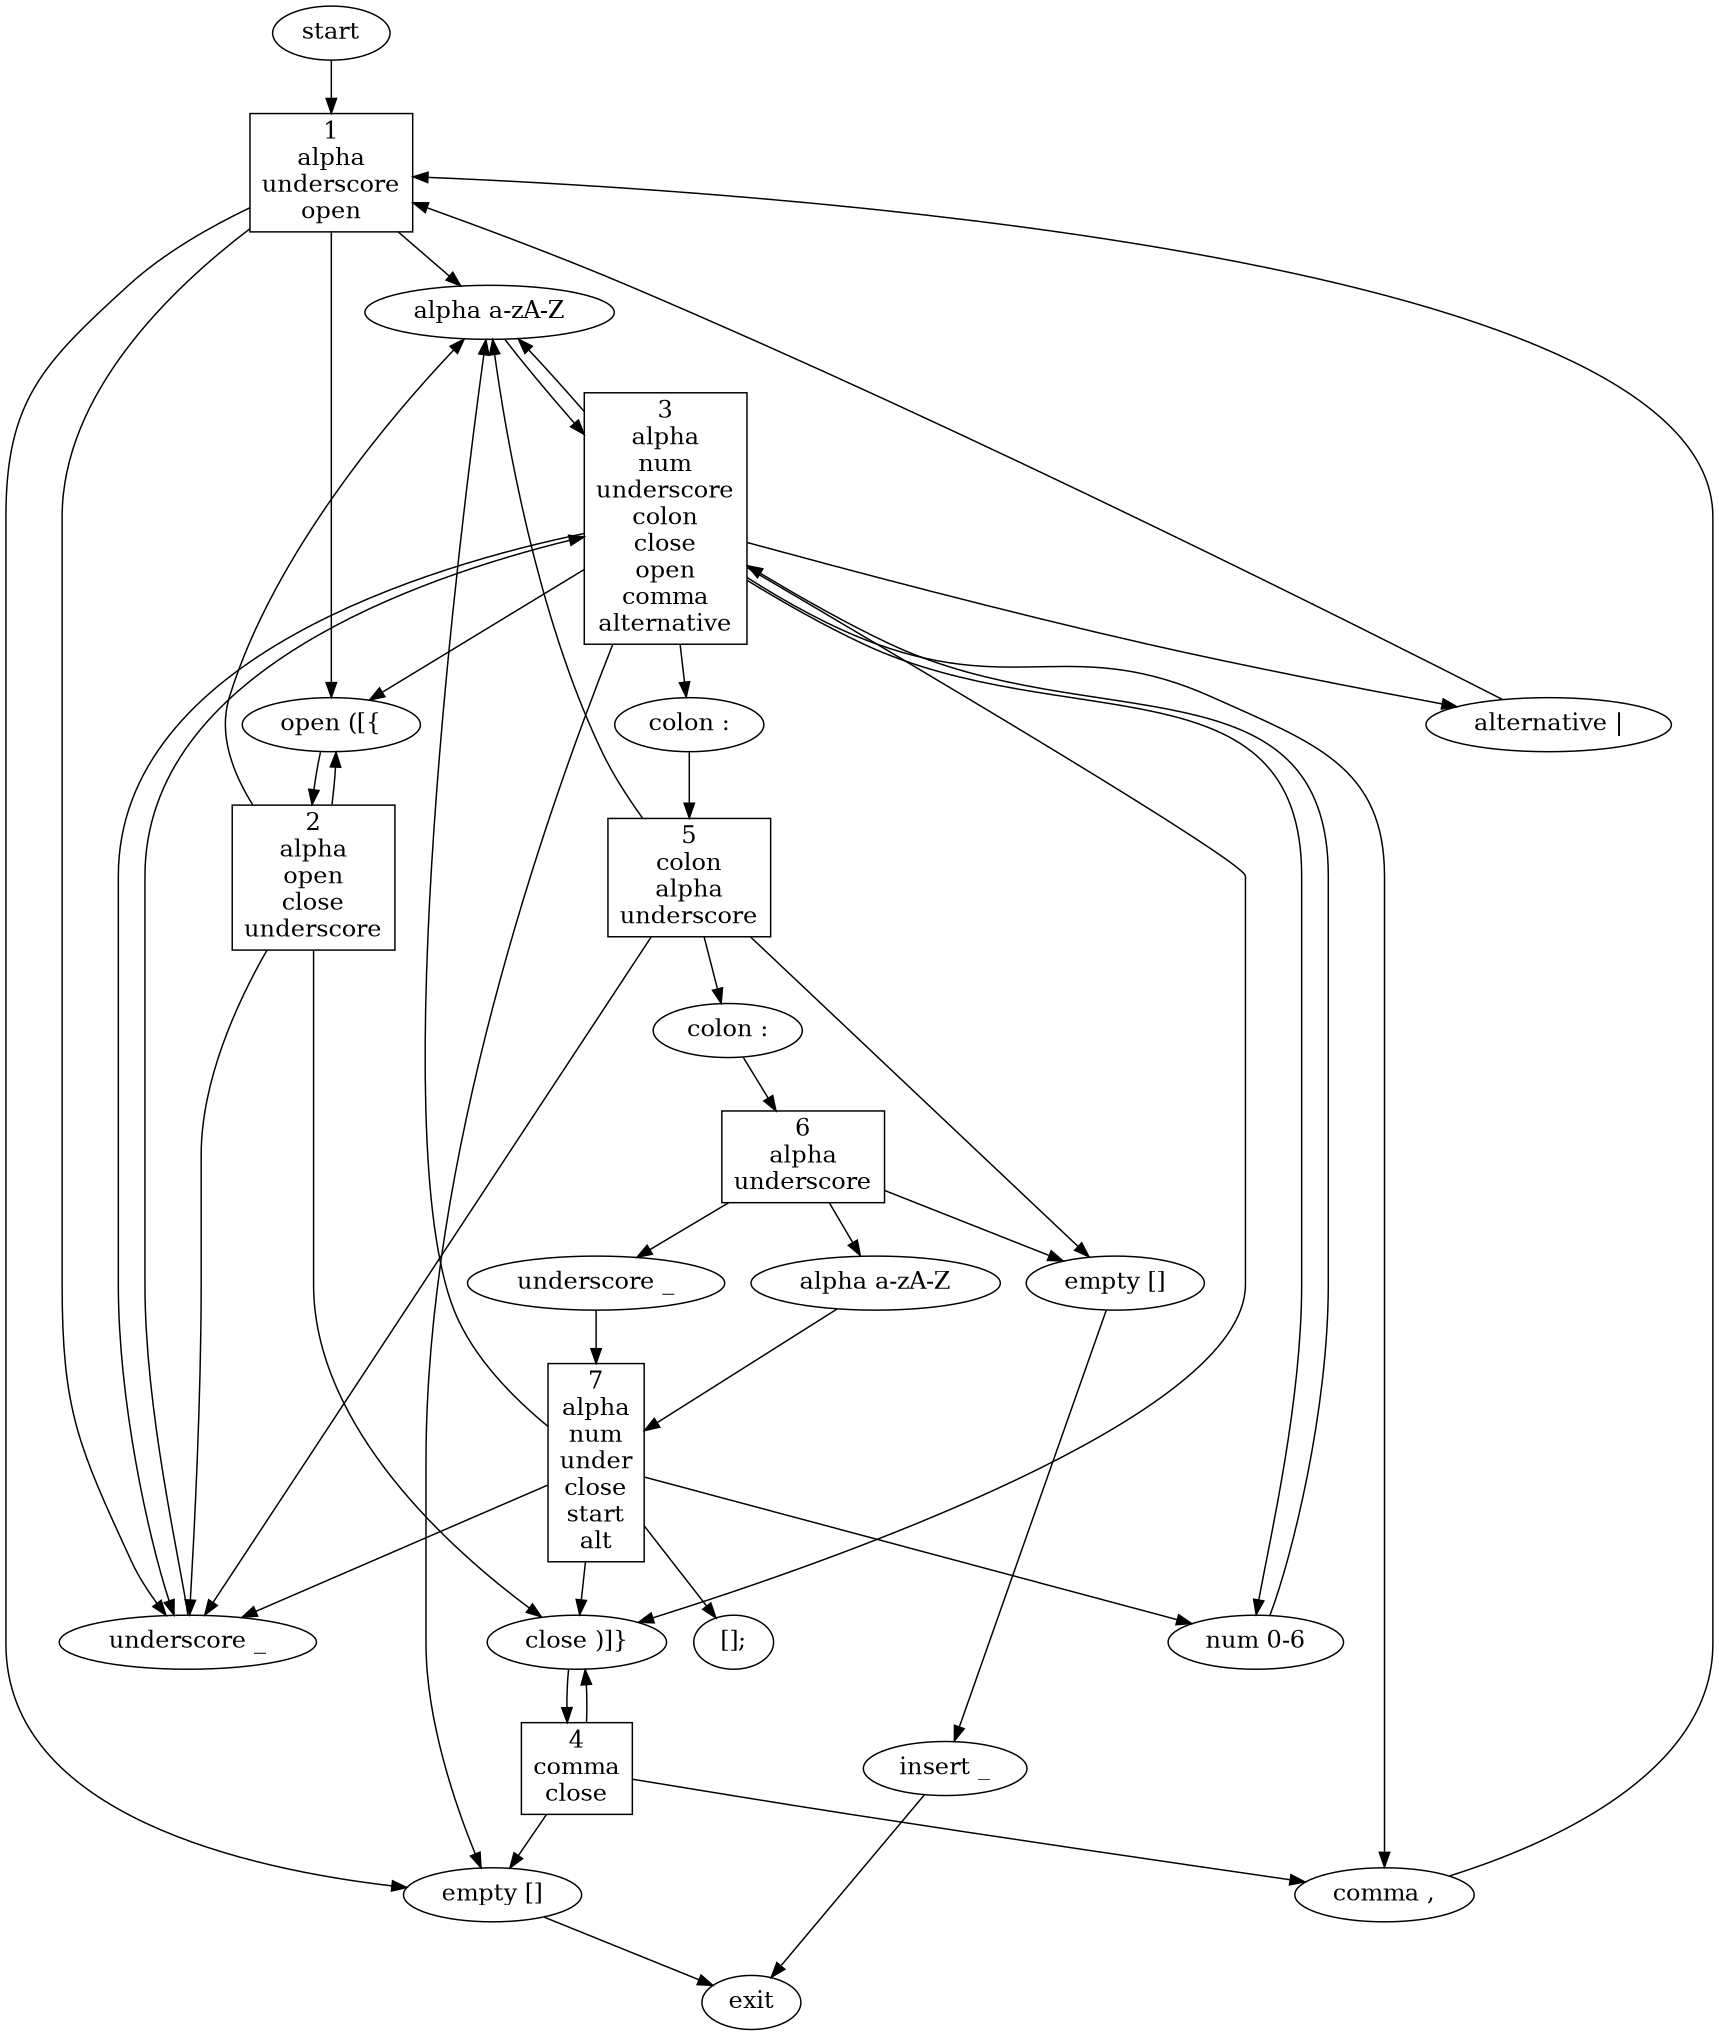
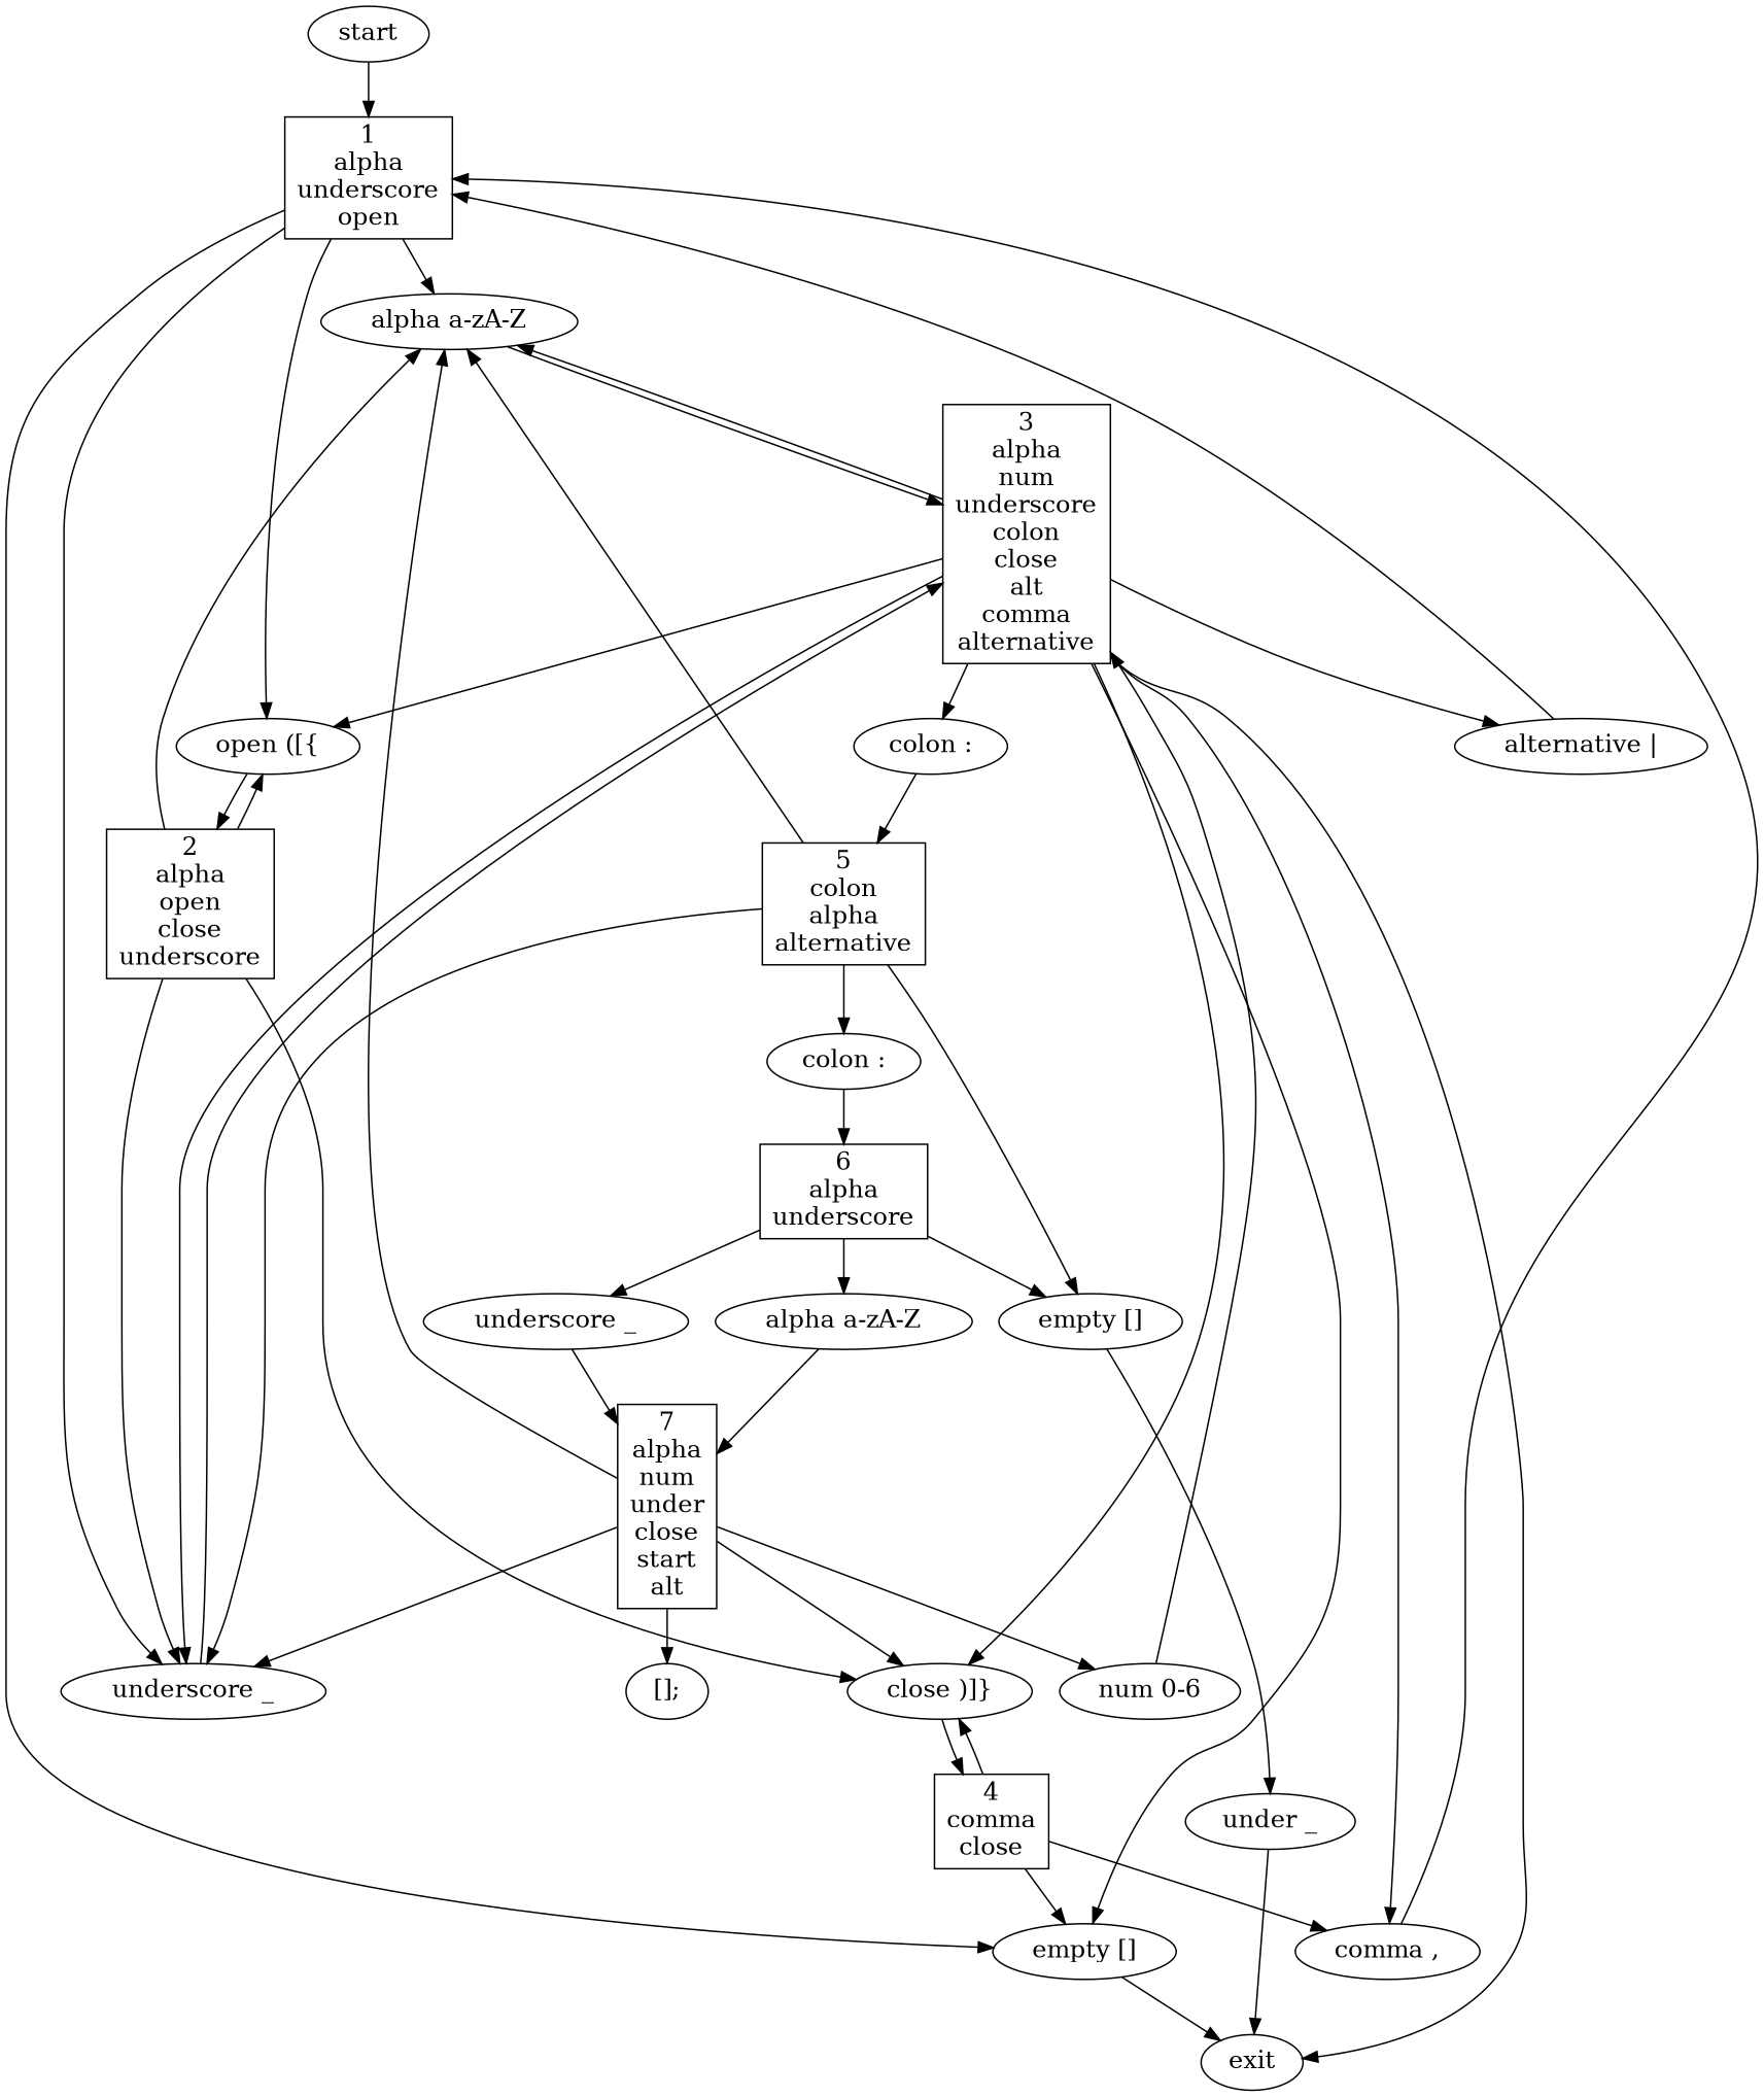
  digraph {
    node [fontsize=16]
    n1 [label=<1<br/>alpha<br/>underscore<br/>open> shape=rectangle]
    n2 [label="alpha a-zA-Z"]
    n3 [label="open ([{"]
    n4 [label="underscore _"]
    n5 [label="empty []"]
    start
-   n7 [label=<3<br/>alpha<br/>num<br/>underscore<br/>colon<br/>close<br/>open<br/>comma<br/>alternative> shape=rectangle]
+   n7 [label=<3<br/>alpha<br/>num<br/>underscore<br/>colon<br/>close<br/>alt<br/>comma<br/>alternative> shape=rectangle]
    n8 [label=<2<br/>alpha<br/>open<br/>close<br/>underscore> shape=rectangle]
    exit
    n10 [label="close )]}"]
    n11 [label="comma ,"]
    n12 [label="num 0-6"]
    n13 [label="colon :"]
    n14 [label="alternative |"]
    n15 [label="alpha a-zA-Z"]
    n16 [label=<7<br/>alpha<br/>num<br/>under<br/>close<br/>start<br/>alt<br/>> shape=rectangle]
    "[];"
    n18 [label=<4<br/>comma<br/>close> shape=rectangle]
    n19 [label="underscore _"]
-   n20 [label=<5<br/>colon<br/>alpha<br/>underscore> shape=rectangle]
+   n20 [label=<5<br/>colon<br/>alpha<br/>alternative> shape=rectangle]
    n21 [label="colon :"]
    n22 [label="empty []"]
    n23 [label=<6<br/>alpha<br/>underscore> shape=rectangle]
-   n24 [label="insert _"]
+   n24 [label="under _"]
    n1 -> n2
    n1 -> n3
    n1 -> n4
    n1 -> n5
    n2 -> n7
    n3 -> n8
    n4 -> n7
    n5 -> exit
    start -> n1
    n7 -> n2
    n7 -> n3
    n7 -> n4
    n7 -> n5
    n7 -> n10
    n7 -> n11
-   n7 -> n12
+   n7 -> exit
    n7 -> n13
    n7 -> n14
    n8 -> n2
    n8 -> n3
    n8 -> n4
    n8 -> n10
    n10 -> n18
    n11 -> n1
    n12 -> n7
    n13 -> n20
    n14 -> n1
    n15 -> n16
    n16 -> n2
    n16 -> n4
    n16 -> n10
    n16 -> n12
    n16 -> "[];"
    n18 -> n5
    n18 -> n10
    n18 -> n11
    n19 -> n16
    n20 -> n2
    n20 -> n4
    n20 -> n21
    n20 -> n22
    n21 -> n23
    n22 -> n24
    n23 -> n15
    n23 -> n19
    n23 -> n22
    n24 -> exit
  }
